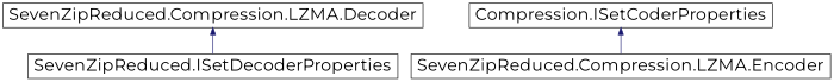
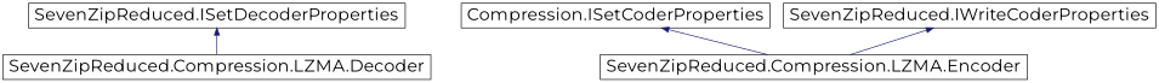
  digraph {
    fontname=Montserrat
    rankdir=TB
    node [color=black fillcolor=white fontname=Montserrat fontsize=24 shape=record style=filled]
    edge [color=midnightblue dir=back fontname=Montserrat fontsize=24 labelfontname=Helvetica labelfontsize=24 style=solid]
    n1 [height=0.2 label="SevenZipReduced.Compression.LZMA.Decoder" width=0.4]
    n2 [height=0.2 label="SevenZipReduced.Compression.LZMA.Encoder" width=0.4]
    n3 [height=0.2 label="Compression.ISetCoderProperties" width=0.4]
    n4 [height=0.2 label="SevenZipReduced.ISetDecoderProperties" width=0.4]
+   n5 [height=0.2 label="SevenZipReduced.IWriteCoderProperties" width=0.4]
    n3 -> n2
-   n1 -> n4
+   n4 -> n1
+   n5 -> n2
  }
